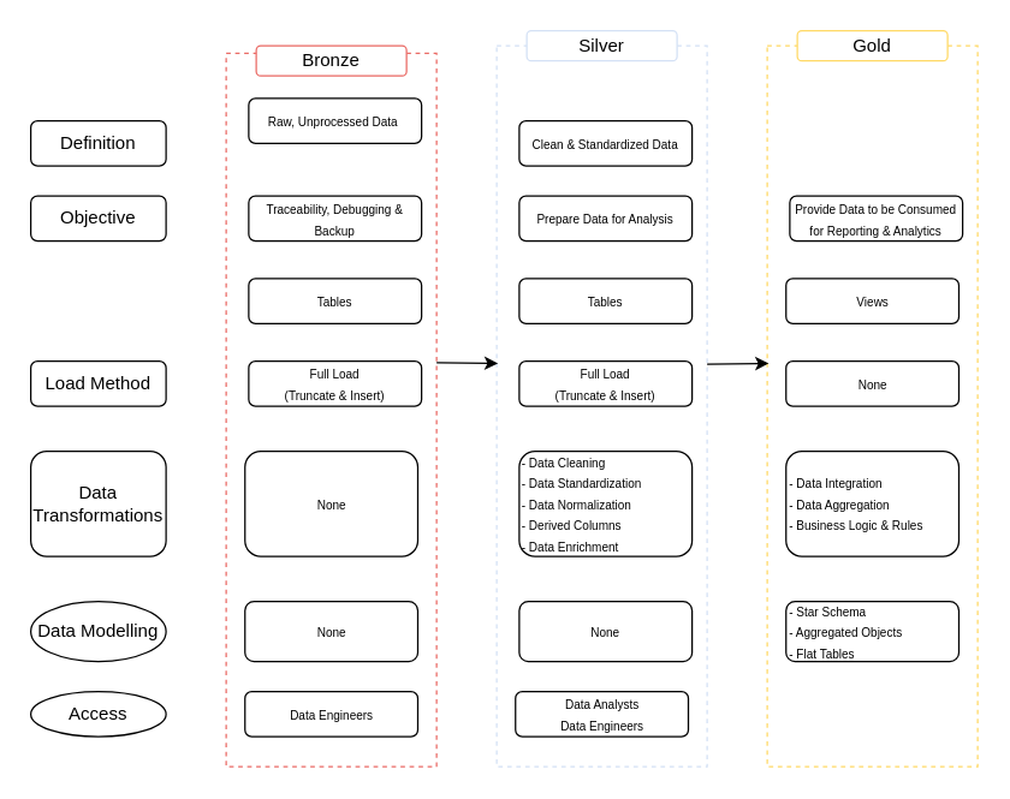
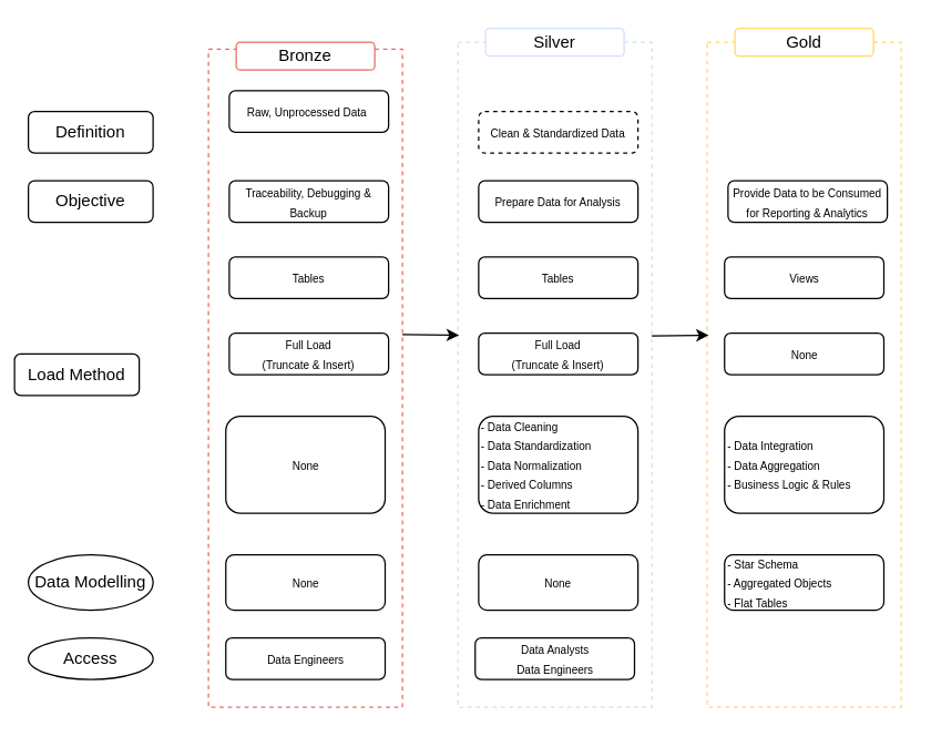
  <mxCell id="0" />
  <mxCell id="1" parent="0" />
  <mxCell id="2" value="" style="rounded=0;whiteSpace=wrap;html=1;dashed=1;fillColor=none;fontColor=#ffffff;strokeColor=#EA6B66;fillStyle=auto;gradientColor=none;" parent="1" vertex="1"><mxGeometry x="150" y="35" width="140" height="475" as="geometry" /></mxCell>
  <mxCell id="3" value="Bronze" style="rounded=1;whiteSpace=wrap;html=1;strokeColor=#EA6B66;" parent="1" vertex="1"><mxGeometry x="170" y="30" width="100" height="20" as="geometry" /></mxCell>
  <mxCell id="4" value="" style="rounded=0;whiteSpace=wrap;html=1;dashed=1;fillColor=none;fontColor=#ffffff;strokeColor=#D4E1F5;fillStyle=auto;" parent="1" vertex="1"><mxGeometry x="330" y="30" width="140" height="480" as="geometry" /></mxCell>
  <mxCell id="5" value="Silver" style="rounded=1;whiteSpace=wrap;html=1;strokeColor=#D4E1F5;" parent="1" vertex="1"><mxGeometry x="350" y="20" width="100" height="20" as="geometry" /></mxCell>
  <mxCell id="6" value="" style="rounded=0;whiteSpace=wrap;html=1;dashed=1;fillColor=none;fontColor=#ffffff;strokeColor=#FFD966;fillStyle=auto;gradientColor=none;" parent="1" vertex="1"><mxGeometry x="510" y="30" width="140" height="480" as="geometry" /></mxCell>
  <mxCell id="7" value="Gold" style="rounded=1;whiteSpace=wrap;html=1;strokeColor=#FFD966;" parent="1" vertex="1"><mxGeometry x="530" y="20" width="100" height="20" as="geometry" /></mxCell>
  <mxCell id="8" value="" style="endArrow=classic;html=1;rounded=0;entryX=0.007;entryY=0.509;entryDx=0;entryDy=0;entryPerimeter=0;" parent="1" edge="1"><mxGeometry width="50" height="50" relative="1" as="geometry"><mxPoint x="290" y="241" as="sourcePoint" /><mxPoint x="330.84" y="241.47" as="targetPoint" /></mxGeometry></mxCell>
  <mxCell id="9" value="Definition" style="rounded=1;whiteSpace=wrap;html=1;" vertex="1" parent="1"><mxGeometry x="20" y="80" width="90" height="30" as="geometry" /></mxCell>
  <mxCell id="10" value="Objective" style="rounded=1;whiteSpace=wrap;html=1;" vertex="1" parent="1"><mxGeometry x="20" y="130" width="90" height="30" as="geometry" /></mxCell>
  <mxCell id="11" value="" style="endArrow=classic;html=1;rounded=0;entryX=0.007;entryY=0.509;entryDx=0;entryDy=0;entryPerimeter=0;" edge="1" parent="1"><mxGeometry width="50" height="50" relative="1" as="geometry"><mxPoint x="470" y="242" as="sourcePoint" /><mxPoint x="511" y="241.5" as="targetPoint" /></mxGeometry></mxCell>
  <mxCell id="12" value="&lt;p&gt;&lt;font style=&quot;font-size: 8px;&quot;&gt;Raw, Unprocessed Data&amp;nbsp;&lt;/font&gt;&lt;/p&gt;" style="rounded=1;whiteSpace=wrap;html=1;autosize=0;" vertex="1" parent="1"><mxGeometry x="165" y="65" width="115" height="30" as="geometry" /></mxCell>
  <mxCell id="13" value="&lt;p&gt;&lt;font style=&quot;font-size: 8px; line-height: 0%;&quot;&gt;Traceability, Debugging &amp;amp; Backup&lt;/font&gt;&lt;/p&gt;" style="rounded=1;whiteSpace=wrap;html=1;autosize=0;" vertex="1" parent="1"><mxGeometry x="165" y="130" width="115" height="30" as="geometry" /></mxCell>
- <mxCell id="14" value="&lt;p&gt;&lt;font style=&quot;font-size: 8px;&quot;&gt;Clean &amp;amp; Standardized Data&lt;/font&gt;&lt;/p&gt;" style="rounded=1;whiteSpace=wrap;html=1;autosize=0;" vertex="1" parent="1"><mxGeometry x="345" y="80" width="115" height="30" as="geometry" /></mxCell>
+ <mxCell id="14" value="&lt;p&gt;&lt;font style=&quot;font-size: 8px;&quot;&gt;Clean &amp;amp; Standardized Data&lt;/font&gt;&lt;/p&gt;" style="rounded=1;whiteSpace=wrap;html=1;autosize=0;dashed=1;" vertex="1" parent="1"><mxGeometry x="345" y="80" width="115" height="30" as="geometry" /></mxCell>
  <mxCell id="15" value="&lt;p&gt;&lt;font style=&quot;font-size: 8px;&quot;&gt;Prepare Data for Analysis&lt;/font&gt;&lt;/p&gt;" style="rounded=1;whiteSpace=wrap;html=1;autosize=0;" vertex="1" parent="1"><mxGeometry x="345" y="130" width="115" height="30" as="geometry" /></mxCell>
  <mxCell id="16" value="&lt;p&gt;&lt;font style=&quot;font-size: 8px; line-height: 90%;&quot;&gt;Provide Data to be Consumed for Reporting &amp;amp; Analytics&lt;/font&gt;&lt;/p&gt;" style="rounded=1;whiteSpace=wrap;html=1;autosize=0;" vertex="1" parent="1"><mxGeometry x="525" y="130" width="115" height="30" as="geometry" /></mxCell>
  <mxCell id="17" value="&lt;p&gt;&lt;font style=&quot;font-size: 8px;&quot;&gt;Tables&lt;/font&gt;&lt;/p&gt;" style="rounded=1;whiteSpace=wrap;html=1;autosize=0;" vertex="1" parent="1"><mxGeometry x="165" y="185" width="115" height="30" as="geometry" /></mxCell>
  <mxCell id="18" value="&lt;p&gt;&lt;font style=&quot;font-size: 8px;&quot;&gt;Tables&lt;/font&gt;&lt;/p&gt;" style="rounded=1;whiteSpace=wrap;html=1;autosize=0;" vertex="1" parent="1"><mxGeometry x="345" y="185" width="115" height="30" as="geometry" /></mxCell>
  <mxCell id="19" value="&lt;p&gt;&lt;font style=&quot;font-size: 8px;&quot;&gt;Views&lt;/font&gt;&lt;/p&gt;" style="rounded=1;whiteSpace=wrap;html=1;autosize=0;" vertex="1" parent="1"><mxGeometry x="522.5" y="185" width="115" height="30" as="geometry" /></mxCell>
- <mxCell id="20" value="Load Method" style="rounded=1;whiteSpace=wrap;html=1;" vertex="1" parent="1"><mxGeometry x="20" y="240" width="90" height="30" as="geometry" /></mxCell>
+ <mxCell id="20" value="Load Method" style="rounded=1;whiteSpace=wrap;html=1;" vertex="1" parent="1"><mxGeometry x="10" y="255" width="90" height="30" as="geometry" /></mxCell>
  <mxCell id="21" value="&lt;div style=&quot;line-height: 0%;&quot;&gt;&lt;p&gt;&lt;font style=&quot;font-size: 8px;&quot;&gt;Full Load&lt;/font&gt;&lt;/p&gt;&lt;p&gt;&lt;font style=&quot;font-size: 8px;&quot;&gt;(Truncate &amp;amp; Insert)&lt;/font&gt;&lt;/p&gt;&lt;/div&gt;" style="rounded=1;whiteSpace=wrap;html=1;autosize=0;" vertex="1" parent="1"><mxGeometry x="165" y="240" width="115" height="30" as="geometry" /></mxCell>
  <mxCell id="22" value="&lt;div style=&quot;line-height: 0%;&quot;&gt;&lt;p&gt;&lt;font style=&quot;font-size: 8px;&quot;&gt;Full Load&lt;/font&gt;&lt;/p&gt;&lt;p&gt;&lt;font style=&quot;font-size: 8px;&quot;&gt;(Truncate &amp;amp; Insert)&lt;/font&gt;&lt;/p&gt;&lt;/div&gt;" style="rounded=1;whiteSpace=wrap;html=1;autosize=0;" vertex="1" parent="1"><mxGeometry x="345" y="240" width="115" height="30" as="geometry" /></mxCell>
  <mxCell id="23" value="&lt;div style=&quot;line-height: 0%;&quot;&gt;&lt;p&gt;&lt;span style=&quot;font-size: 8px;&quot;&gt;None&lt;/span&gt;&lt;/p&gt;&lt;/div&gt;" style="rounded=1;whiteSpace=wrap;html=1;autosize=0;" vertex="1" parent="1"><mxGeometry x="522.5" y="240" width="115" height="30" as="geometry" /></mxCell>
- <mxCell id="24" value="Data Transformations" style="rounded=1;whiteSpace=wrap;html=1;" vertex="1" parent="1"><mxGeometry x="20" y="300" width="90" height="70" as="geometry" /></mxCell>
  <mxCell id="25" value="&lt;div style=&quot;line-height: 0%;&quot;&gt;&lt;p&gt;&lt;span style=&quot;font-size: 8px;&quot;&gt;None&lt;/span&gt;&lt;/p&gt;&lt;/div&gt;" style="rounded=1;whiteSpace=wrap;html=1;autosize=0;" vertex="1" parent="1"><mxGeometry x="162.5" y="300" width="115" height="70" as="geometry" /></mxCell>
  <mxCell id="26" value="&lt;div style=&quot;line-height: 0%;&quot;&gt;&lt;p&gt;&lt;span style=&quot;font-size: 8px;&quot;&gt;- Data Cleaning&lt;/span&gt;&lt;/p&gt;&lt;p&gt;&lt;span style=&quot;font-size: 8px;&quot;&gt;- Data Standardization&lt;/span&gt;&lt;/p&gt;&lt;p&gt;&lt;span style=&quot;font-size: 8px;&quot;&gt;- Data Normalization&lt;/span&gt;&lt;/p&gt;&lt;p&gt;&lt;span style=&quot;font-size: 8px;&quot;&gt;- Derived Columns&lt;/span&gt;&lt;/p&gt;&lt;p&gt;&lt;span style=&quot;font-size: 8px;&quot;&gt;- Data Enrichment&lt;/span&gt;&lt;/p&gt;&lt;/div&gt;" style="rounded=1;whiteSpace=wrap;html=1;autosize=0;align=left;" vertex="1" parent="1"><mxGeometry x="345" y="300" width="115" height="70" as="geometry" /></mxCell>
  <mxCell id="27" value="&lt;div style=&quot;line-height: 0%;&quot;&gt;&lt;p&gt;&lt;span style=&quot;font-size: 8px;&quot;&gt;- Data Integration&lt;/span&gt;&lt;/p&gt;&lt;p&gt;&lt;span style=&quot;font-size: 8px;&quot;&gt;- Data Aggregation&lt;/span&gt;&lt;/p&gt;&lt;p&gt;&lt;span style=&quot;font-size: 8px;&quot;&gt;- Business Logic &amp;amp; Rules&lt;/span&gt;&lt;/p&gt;&lt;/div&gt;" style="rounded=1;whiteSpace=wrap;html=1;autosize=0;align=left;" vertex="1" parent="1"><mxGeometry x="522.5" y="300" width="115" height="70" as="geometry" /></mxCell>
  <mxCell id="28" value="Data Modelling" style="ellipse;whiteSpace=wrap;html=1;" vertex="1" parent="1"><mxGeometry x="20" y="400" width="90" height="40" as="geometry" /></mxCell>
  <mxCell id="29" value="&lt;div style=&quot;line-height: 0%;&quot;&gt;&lt;p&gt;&lt;span style=&quot;font-size: 8px;&quot;&gt;None&lt;/span&gt;&lt;/p&gt;&lt;/div&gt;" style="rounded=1;whiteSpace=wrap;html=1;autosize=0;" vertex="1" parent="1"><mxGeometry x="162.5" y="400" width="115" height="40" as="geometry" /></mxCell>
  <mxCell id="30" value="Access" style="ellipse;whiteSpace=wrap;html=1;" vertex="1" parent="1"><mxGeometry x="20" y="460" width="90" height="30" as="geometry" /></mxCell>
  <mxCell id="31" value="&lt;div style=&quot;line-height: 0%;&quot;&gt;&lt;p&gt;&lt;span style=&quot;font-size: 8px;&quot;&gt;Data Engineers&lt;/span&gt;&lt;/p&gt;&lt;/div&gt;" style="rounded=1;whiteSpace=wrap;html=1;autosize=0;" vertex="1" parent="1"><mxGeometry x="162.5" y="460" width="115" height="30" as="geometry" /></mxCell>
  <mxCell id="32" value="&lt;div style=&quot;line-height: 0%;&quot;&gt;&lt;p&gt;&lt;span style=&quot;font-size: 8px;&quot;&gt;None&lt;/span&gt;&lt;/p&gt;&lt;/div&gt;" style="rounded=1;whiteSpace=wrap;html=1;autosize=0;" vertex="1" parent="1"><mxGeometry x="345" y="400" width="115" height="40" as="geometry" /></mxCell>
  <mxCell id="33" value="&lt;div style=&quot;line-height: 0%;&quot;&gt;&lt;p&gt;&lt;span style=&quot;font-size: 8px;&quot;&gt;- Star Schema&lt;/span&gt;&lt;/p&gt;&lt;p&gt;&lt;span style=&quot;font-size: 8px;&quot;&gt;- Aggregated Objects&lt;/span&gt;&lt;/p&gt;&lt;p&gt;&lt;span style=&quot;font-size: 8px;&quot;&gt;- Flat Tables&lt;/span&gt;&lt;/p&gt;&lt;/div&gt;" style="rounded=1;whiteSpace=wrap;html=1;autosize=0;align=left;" vertex="1" parent="1"><mxGeometry x="522.5" y="400" width="115" height="40" as="geometry" /></mxCell>
  <mxCell id="34" value="&lt;div style=&quot;line-height: 0%;&quot;&gt;&lt;p&gt;&lt;span style=&quot;font-size: 8px;&quot;&gt;Data Analysts&lt;/span&gt;&lt;/p&gt;&lt;p&gt;&lt;span style=&quot;font-size: 8px;&quot;&gt;Data Engineers&lt;/span&gt;&lt;/p&gt;&lt;/div&gt;" style="rounded=1;whiteSpace=wrap;html=1;autosize=0;" vertex="1" parent="1"><mxGeometry x="342.5" y="460" width="115" height="30" as="geometry" /></mxCell>
